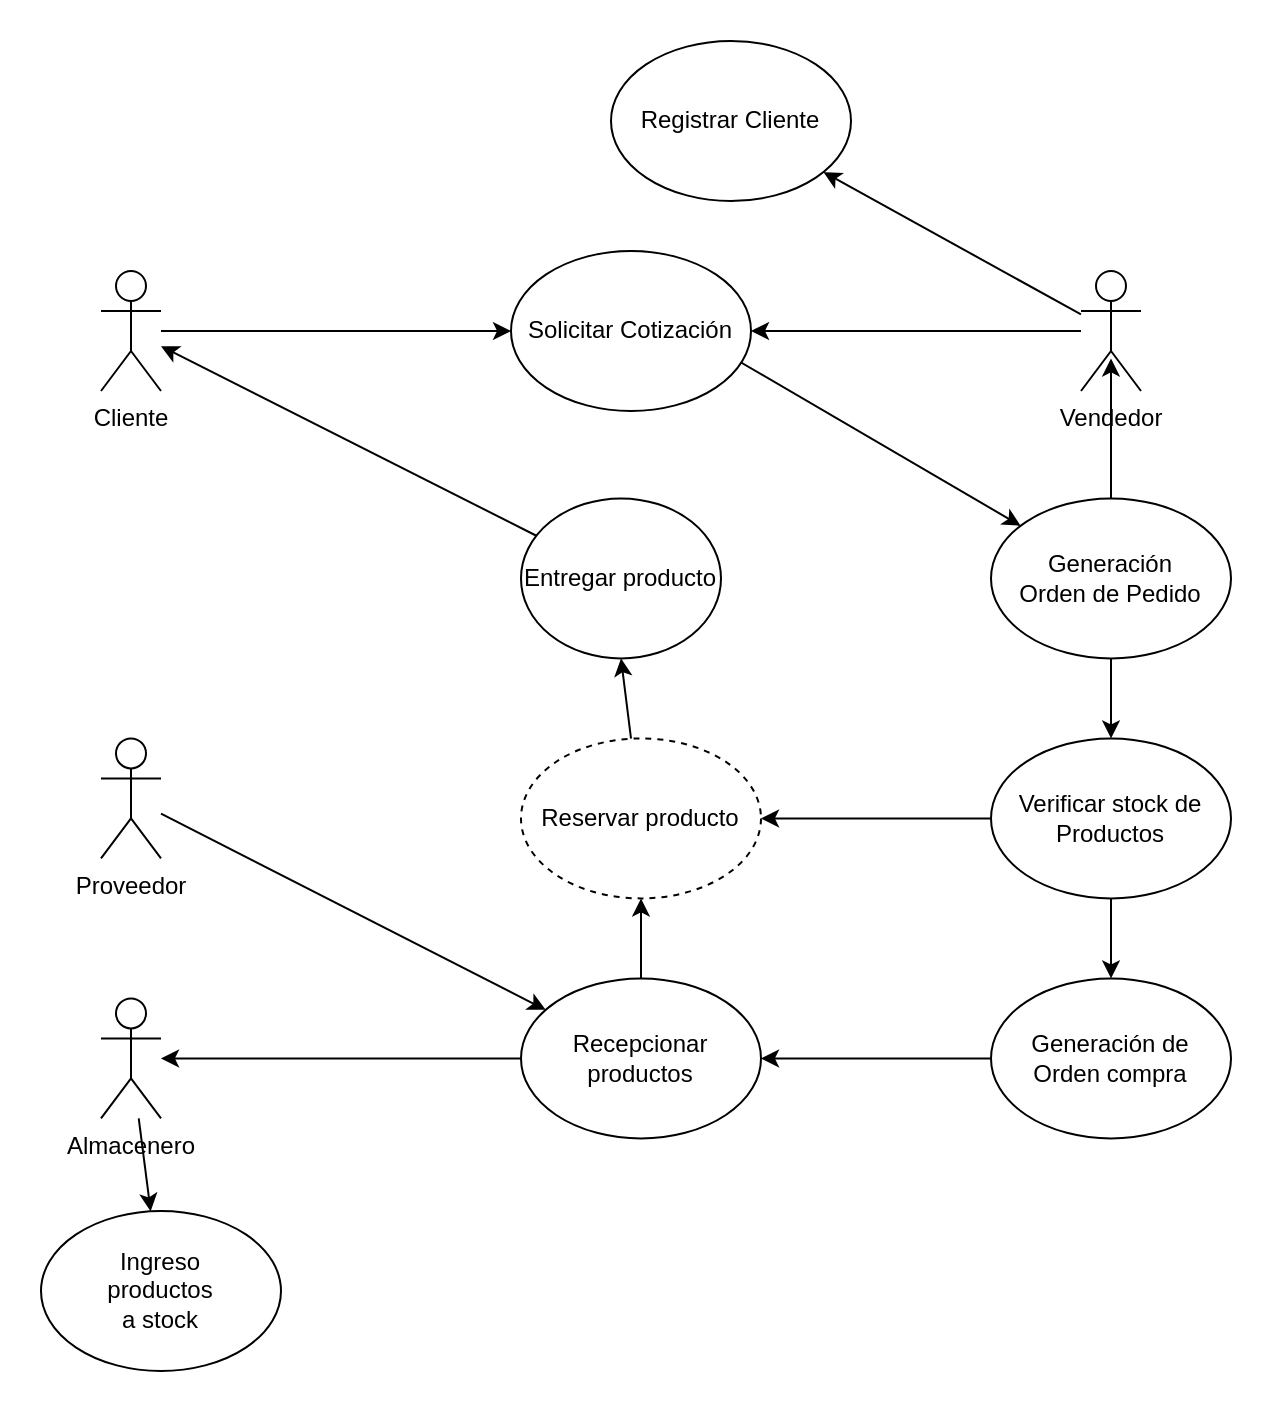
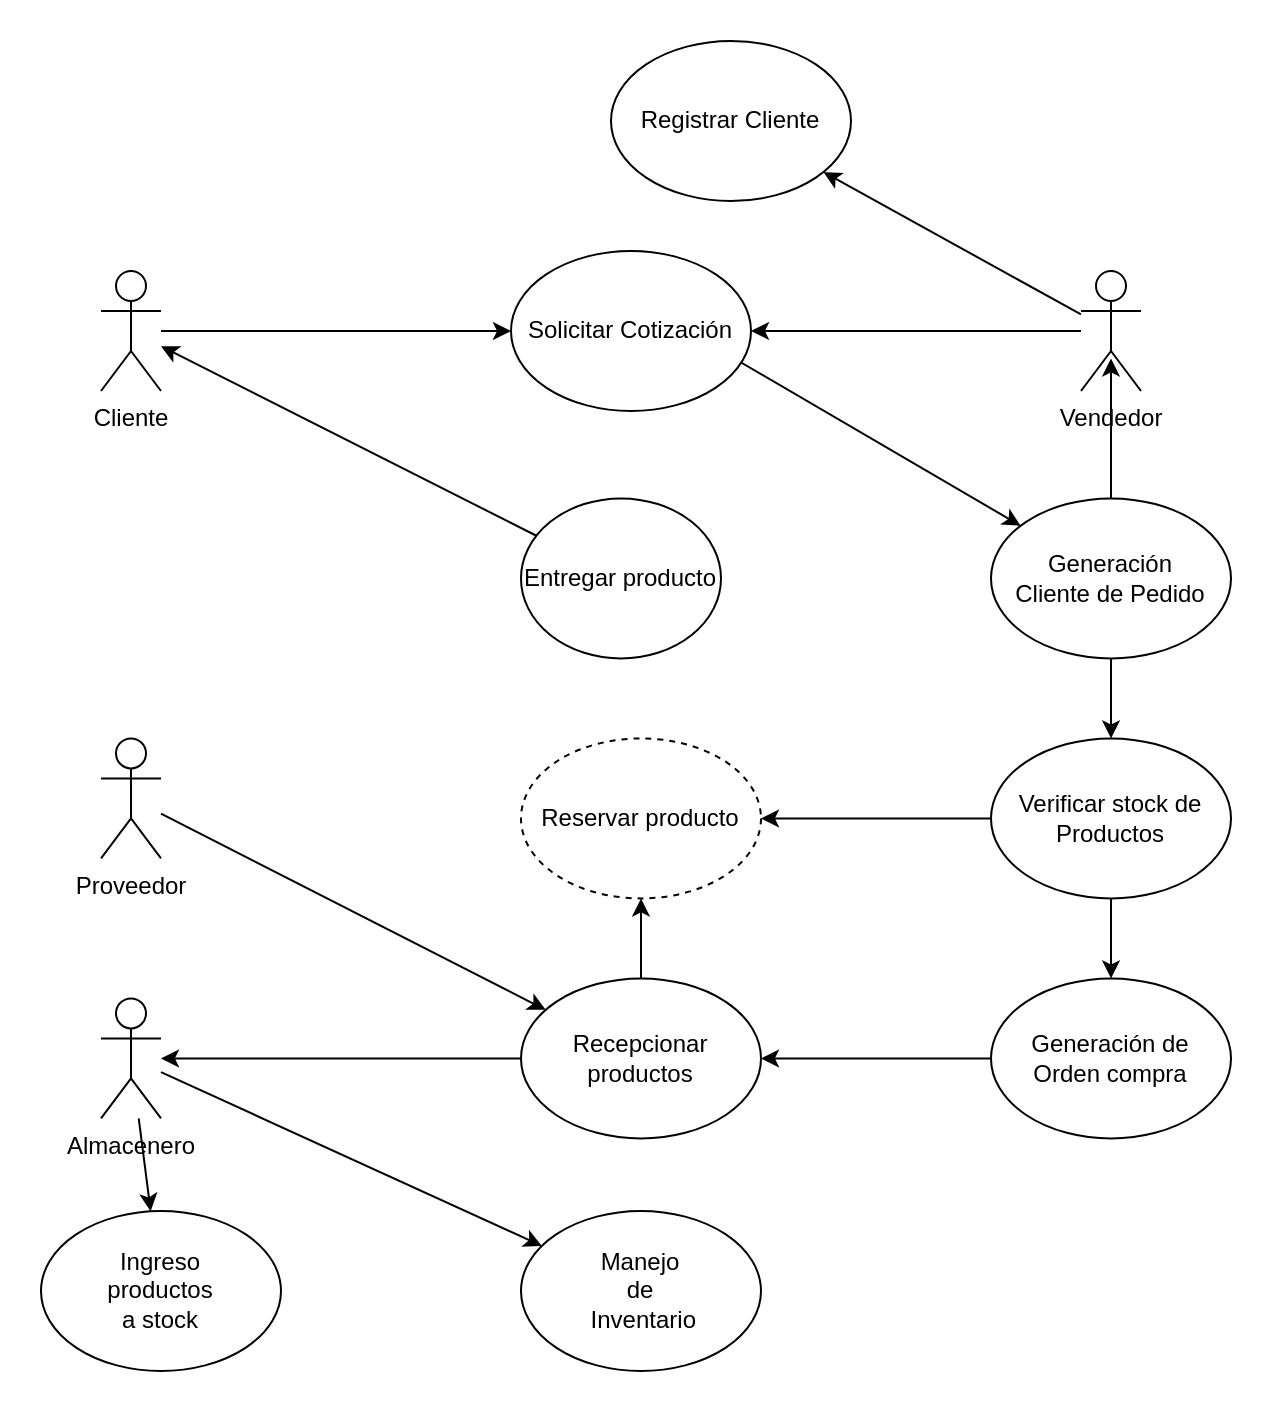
  <mxCell id="0" />
  <mxCell id="1" parent="0" />
  <mxCell id="2" value="Registrar Cliente" style="ellipse;whiteSpace=wrap;html=1;" parent="1" vertex="1"><mxGeometry x="305" y="20" width="120" height="80" as="geometry" /></mxCell>
  <mxCell id="3" style="edgeStyle=none;html=1;" parent="1" source="5" target="2" edge="1"><mxGeometry relative="1" as="geometry" /></mxCell>
  <mxCell id="4" style="edgeStyle=none;html=1;" parent="1" source="5" target="13" edge="1"><mxGeometry relative="1" as="geometry" /></mxCell>
  <mxCell id="5" value="Vendedor&lt;br&gt;" style="shape=umlActor;verticalLabelPosition=bottom;verticalAlign=top;html=1;outlineConnect=0;" parent="1" vertex="1"><mxGeometry x="540" y="135" width="30" height="60" as="geometry" /></mxCell>
  <mxCell id="6" style="edgeStyle=none;html=1;" parent="1" source="8" target="17" edge="1"><mxGeometry relative="1" as="geometry" /></mxCell>
  <mxCell id="7" style="edgeStyle=none;html=1;" parent="1" source="8" target="21" edge="1"><mxGeometry relative="1" as="geometry" /></mxCell>
  <mxCell id="8" value="Verificar stock de Productos" style="ellipse;whiteSpace=wrap;html=1;" parent="1" vertex="1"><mxGeometry x="495" y="368.7" width="120" height="80" as="geometry" /></mxCell>
  <mxCell id="9" style="edgeStyle=none;html=1;" parent="1" source="11" edge="1"><mxGeometry relative="1" as="geometry"><mxPoint x="555" y="178.7" as="targetPoint" /></mxGeometry></mxCell>
  <mxCell id="10" style="edgeStyle=none;html=1;" parent="1" source="11" target="8" edge="1"><mxGeometry relative="1" as="geometry" /></mxCell>
- <mxCell id="11" value="Generación &lt;br&gt;Orden de Pedido" style="ellipse;whiteSpace=wrap;html=1;" parent="1" vertex="1"><mxGeometry x="495" y="248.7" width="120" height="80" as="geometry" /></mxCell>
+ <mxCell id="11" value="Generación &lt;br&gt;Cliente de Pedido" style="ellipse;whiteSpace=wrap;html=1;" parent="1" vertex="1"><mxGeometry x="495" y="248.7" width="120" height="80" as="geometry" /></mxCell>
  <mxCell id="12" style="edgeStyle=none;html=1;" parent="1" target="11" edge="1"><mxGeometry relative="1" as="geometry"><mxPoint x="360.205" y="175.001" as="sourcePoint" /></mxGeometry></mxCell>
  <mxCell id="13" value="Solicitar Cotización" style="ellipse;whiteSpace=wrap;html=1;" parent="1" vertex="1"><mxGeometry x="255" y="125" width="120" height="80" as="geometry" /></mxCell>
  <mxCell id="14" style="edgeStyle=none;html=1;" parent="1" source="15" target="13" edge="1"><mxGeometry relative="1" as="geometry" /></mxCell>
  <mxCell id="15" value="Cliente" style="shape=umlActor;verticalLabelPosition=bottom;verticalAlign=top;html=1;outlineConnect=0;" parent="1" vertex="1"><mxGeometry x="50" y="135" width="30" height="60" as="geometry" /></mxCell>
- <mxCell id="16" style="edgeStyle=none;html=1;entryX=0.5;entryY=1;entryDx=0;entryDy=0;" parent="1" source="17" target="19" edge="1"><mxGeometry relative="1" as="geometry" /></mxCell>
  <mxCell id="17" value="Reservar producto" style="ellipse;whiteSpace=wrap;html=1;dashed=1;" parent="1" vertex="1"><mxGeometry x="260" y="368.7" width="120" height="80" as="geometry" /></mxCell>
  <mxCell id="18" style="edgeStyle=none;html=1;" parent="1" source="19" target="15" edge="1"><mxGeometry relative="1" as="geometry" /></mxCell>
  <mxCell id="19" value="Entregar producto" style="ellipse;whiteSpace=wrap;html=1;" parent="1" vertex="1"><mxGeometry x="260" y="248.7" width="100" height="80" as="geometry" /></mxCell>
  <mxCell id="20" style="edgeStyle=none;html=1;" parent="1" source="21" target="26" edge="1"><mxGeometry relative="1" as="geometry" /></mxCell>
  <mxCell id="21" value="Generación de &lt;br&gt;Orden compra" style="ellipse;whiteSpace=wrap;html=1;" parent="1" vertex="1"><mxGeometry x="495" y="488.7" width="120" height="80" as="geometry" /></mxCell>
  <mxCell id="22" style="edgeStyle=none;html=1;" parent="1" source="23" target="26" edge="1"><mxGeometry relative="1" as="geometry" /></mxCell>
  <mxCell id="23" value="Proveedor" style="shape=umlActor;verticalLabelPosition=bottom;verticalAlign=top;html=1;outlineConnect=0;" parent="1" vertex="1"><mxGeometry x="50" y="368.7" width="30" height="60" as="geometry" /></mxCell>
  <mxCell id="24" style="edgeStyle=none;html=1;" parent="1" source="26" target="30" edge="1"><mxGeometry relative="1" as="geometry" /></mxCell>
  <mxCell id="25" style="edgeStyle=none;html=1;" parent="1" source="26" target="17" edge="1"><mxGeometry relative="1" as="geometry" /></mxCell>
  <mxCell id="26" value="Recepcionar productos" style="ellipse;whiteSpace=wrap;html=1;" parent="1" vertex="1"><mxGeometry x="260" y="488.7" width="120" height="80" as="geometry" /></mxCell>
  <mxCell id="27" value="Ingreso &lt;br&gt;productos&lt;br&gt;a stock" style="ellipse;whiteSpace=wrap;html=1;" parent="1" vertex="1"><mxGeometry x="20" y="605" width="120" height="80" as="geometry" /></mxCell>
  <mxCell id="28" style="edgeStyle=none;html=1;" parent="1" source="30" target="27" edge="1"><mxGeometry relative="1" as="geometry" /></mxCell>
+ <mxCell id="29" style="edgeStyle=none;html=1;" parent="1" source="30" target="31" edge="1"><mxGeometry relative="1" as="geometry" /></mxCell>
  <mxCell id="30" value="Almacenero" style="shape=umlActor;verticalLabelPosition=bottom;verticalAlign=top;html=1;outlineConnect=0;" parent="1" vertex="1"><mxGeometry x="50" y="498.7" width="30" height="60" as="geometry" /></mxCell>
+ <mxCell id="31" value="Manejo &lt;br&gt;de&lt;br&gt;&amp;nbsp;Inventario" style="ellipse;whiteSpace=wrap;html=1;" parent="1" vertex="1"><mxGeometry x="260" y="605" width="120" height="80" as="geometry" /></mxCell>
